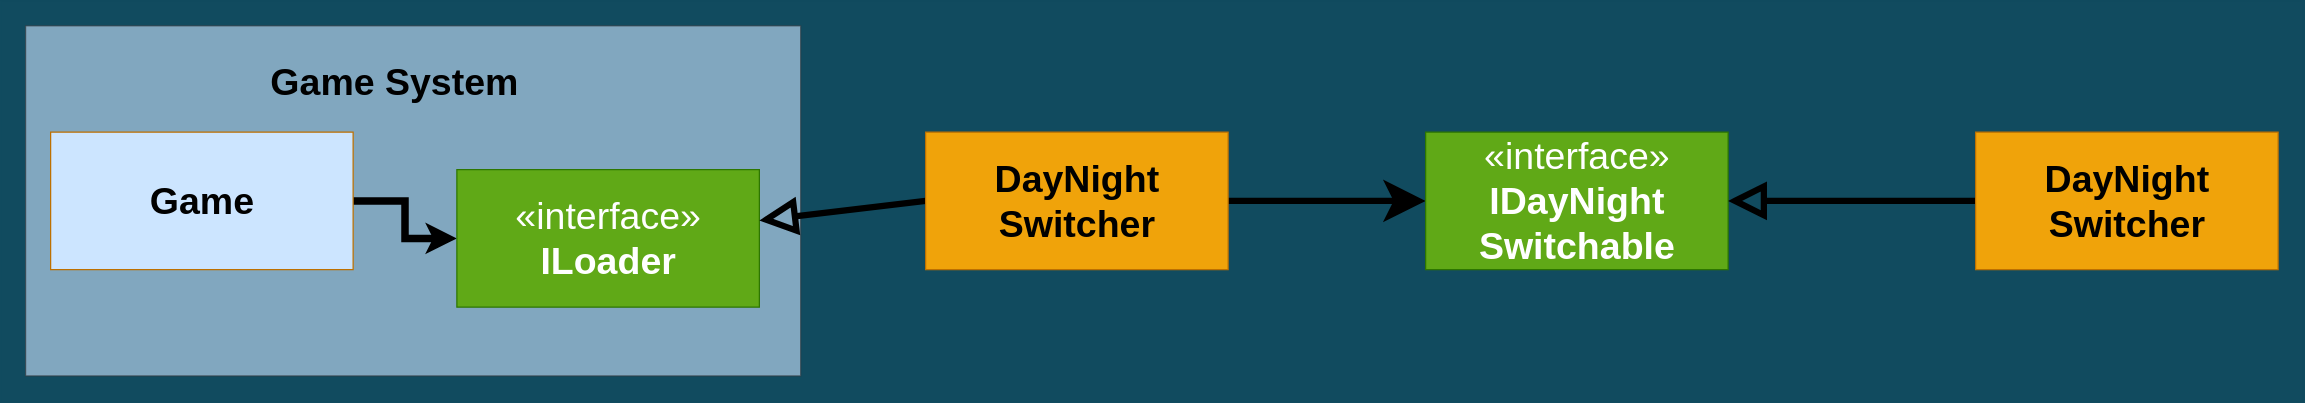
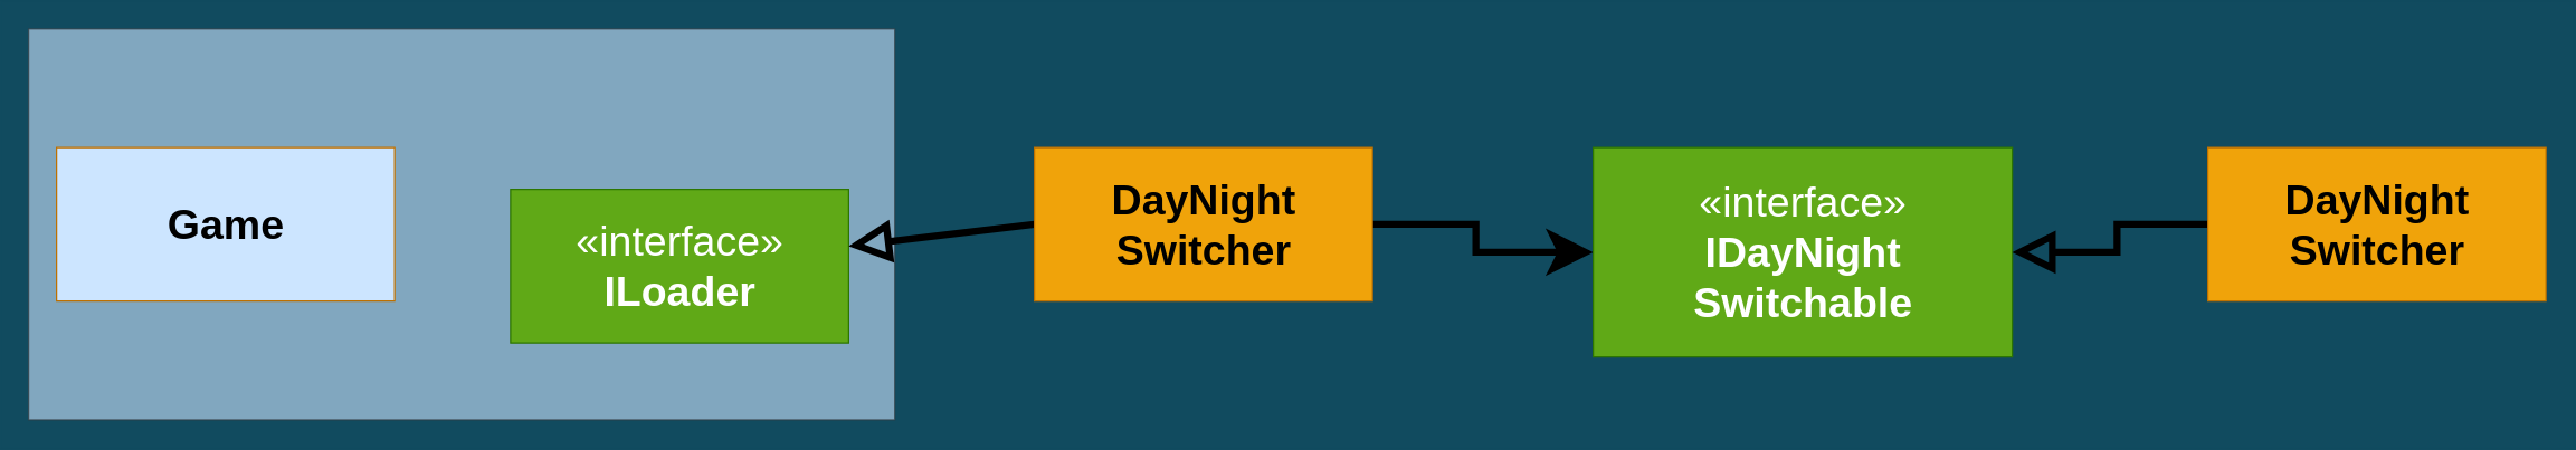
  <mxCell id="0" />
  <mxCell id="1" parent="0" />
  <mxCell id="2" value="" style="html=1;fontSize=30;fillColor=#cce5ff;strokeColor=#36393d;fontStyle=1;align=center;opacity=60;" parent="1" vertex="1"><mxGeometry x="20" y="20" width="620" height="280" as="geometry" /></mxCell>
- <mxCell id="3" style="edgeStyle=orthogonalEdgeStyle;rounded=0;orthogonalLoop=1;jettySize=auto;html=1;entryX=0;entryY=0.5;entryDx=0;entryDy=0;fontSize=30;endArrow=classic;endFill=1;endSize=6;strokeColor=#000000;strokeWidth=6;" parent="1" source="4" target="5" edge="1"><mxGeometry relative="1" as="geometry" /></mxCell>
  <mxCell id="4" value="Game" style="html=1;fontSize=30;fillColor=#cce5ff;strokeColor=#BD7000;fontColor=#000000;fontStyle=1;" parent="1" vertex="1"><mxGeometry x="40" y="105" width="242" height="110" as="geometry" /></mxCell>
  <mxCell id="5" value="«interface»&lt;br&gt;&lt;b&gt;ILoader&lt;/b&gt;" style="html=1;fontSize=30;fillColor=#60a917;strokeColor=#2D7600;fontColor=#ffffff;" parent="1" vertex="1"><mxGeometry x="365" y="135" width="242" height="110" as="geometry" /></mxCell>
  <mxCell id="6" value="" style="endArrow=block;endFill=0;html=1;fontSize=30;strokeColor=#000000;strokeWidth=5;exitX=0;exitY=0.5;exitDx=0;exitDy=0;rounded=0;endSize=18;startSize=6;targetPerimeterSpacing=0;" parent="1" source="8" target="5" edge="1"><mxGeometry width="160" relative="1" as="geometry"><mxPoint x="1060" y="45" as="sourcePoint" /><mxPoint x="870" y="45" as="targetPoint" /></mxGeometry></mxCell>
  <mxCell id="7" style="edgeStyle=orthogonalEdgeStyle;rounded=0;orthogonalLoop=1;jettySize=auto;html=1;exitX=1;exitY=0.5;exitDx=0;exitDy=0;endSize=18;strokeWidth=5;" edge="1" parent="1" source="8" target="10"><mxGeometry relative="1" as="geometry" /></mxCell>
  <mxCell id="8" value="&lt;b&gt;DayNight &lt;br&gt;Switcher&lt;/b&gt;" style="html=1;fontSize=30;fillColor=#f0a30a;fontColor=#000000;strokeColor=#BD7000;" parent="1" vertex="1"><mxGeometry x="740" y="105" width="242" height="110" as="geometry" /></mxCell>
- <mxCell id="9" value="&lt;b&gt;&lt;font style=&quot;font-size: 30px&quot;&gt;Game System&lt;/font&gt;&lt;/b&gt;" style="text;html=1;align=center;verticalAlign=middle;resizable=0;points=[];autosize=1;strokeColor=none;fillColor=none;fontSize=25;" parent="1" vertex="1"><mxGeometry x="210" y="45" width="210" height="40" as="geometry" /></mxCell>
- <mxCell id="10" value="«interface»&lt;br&gt;&lt;b&gt;IDayNight&lt;br&gt;Switchable&lt;br&gt;&lt;/b&gt;" style="html=1;fontSize=30;fillColor=#60a917;strokeColor=#2D7600;fontColor=#ffffff;" vertex="1" parent="1"><mxGeometry x="1140" y="105" width="242" height="110" as="geometry" /></mxCell>
+ <mxCell id="10" value="«interface»&lt;br&gt;&lt;b&gt;IDayNight&lt;br&gt;Switchable&lt;br&gt;&lt;/b&gt;" style="html=1;fontSize=30;fillColor=#60a917;strokeColor=#2D7600;fontColor=#ffffff;" vertex="1" parent="1"><mxGeometry x="1140" y="105" width="300" height="150" as="geometry" /></mxCell>
  <mxCell id="11" style="edgeStyle=orthogonalEdgeStyle;rounded=0;orthogonalLoop=1;jettySize=auto;html=1;fontSize=30;endArrow=block;endFill=0;endSize=18;strokeWidth=5;" edge="1" parent="1" source="12" target="10"><mxGeometry relative="1" as="geometry" /></mxCell>
  <mxCell id="12" value="&lt;b&gt;DayNight &lt;br&gt;Switcher&lt;/b&gt;" style="html=1;fontSize=30;fillColor=#f0a30a;fontColor=#000000;strokeColor=#BD7000;" vertex="1" parent="1"><mxGeometry x="1580" y="105" width="242" height="110" as="geometry" /></mxCell>
